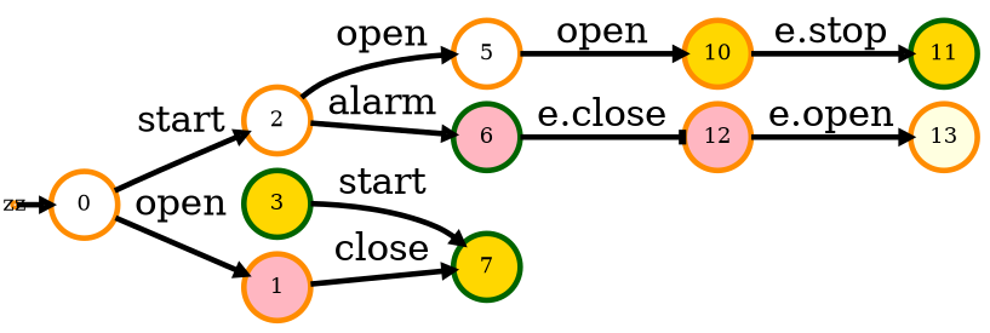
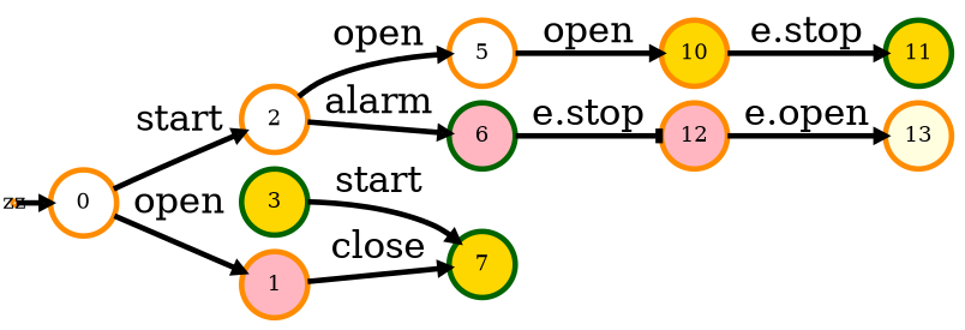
  digraph {
    pack=true
    rankdir=LR
    node [color=darkorange fillcolor=white fixedsize=true fontsize=24 penwidth=6 shape=circle style=filled]
    edge [arrowhead=normal fontsize=40 penwidth=6]
    zz [height=0.05 width=0.05]
    0 [height=1.0 width=1.0]
    1 [fillcolor=lightpink height=1.0 width=1.0]
    2 [height=1.0 width=1.0]
    7 [color=darkgreen fillcolor=gold height=1.0 width=1.0]
    5 [height=1.0 width=1.0]
    6 [color=darkgreen fillcolor=lightpink height=1.0 width=1.0]
    3 [color=darkgreen fillcolor=gold height=1.0 width=1.0]
    10 [fillcolor=gold height=1.0 width=1.0]
    12 [fillcolor=lightpink height=1.0 width=1.0]
    11 [color=darkgreen fillcolor=gold height=1.0 width=1.0]
    13 [fillcolor=lightyellow height=1.0 width=1.0]
    zz -> 0 [arrowhead=onormal]
    0 -> 1 [label=open]
    0 -> 2 [arrowhead=onormal label=start]
    1 -> 7 [label=close]
    2 -> 5 [label=open]
    2 -> 6 [arrowhead=onormal label=alarm]
    5 -> 10 [label=open]
-   6 -> 12 [arrowhead=tee label="e.close"]
+   6 -> 12 [arrowhead=tee label="e.stop"]
    3 -> 7 [label=start]
    10 -> 11 [arrowhead=onormal label="e.stop"]
    12 -> 13 [label="e.open"]
  }
